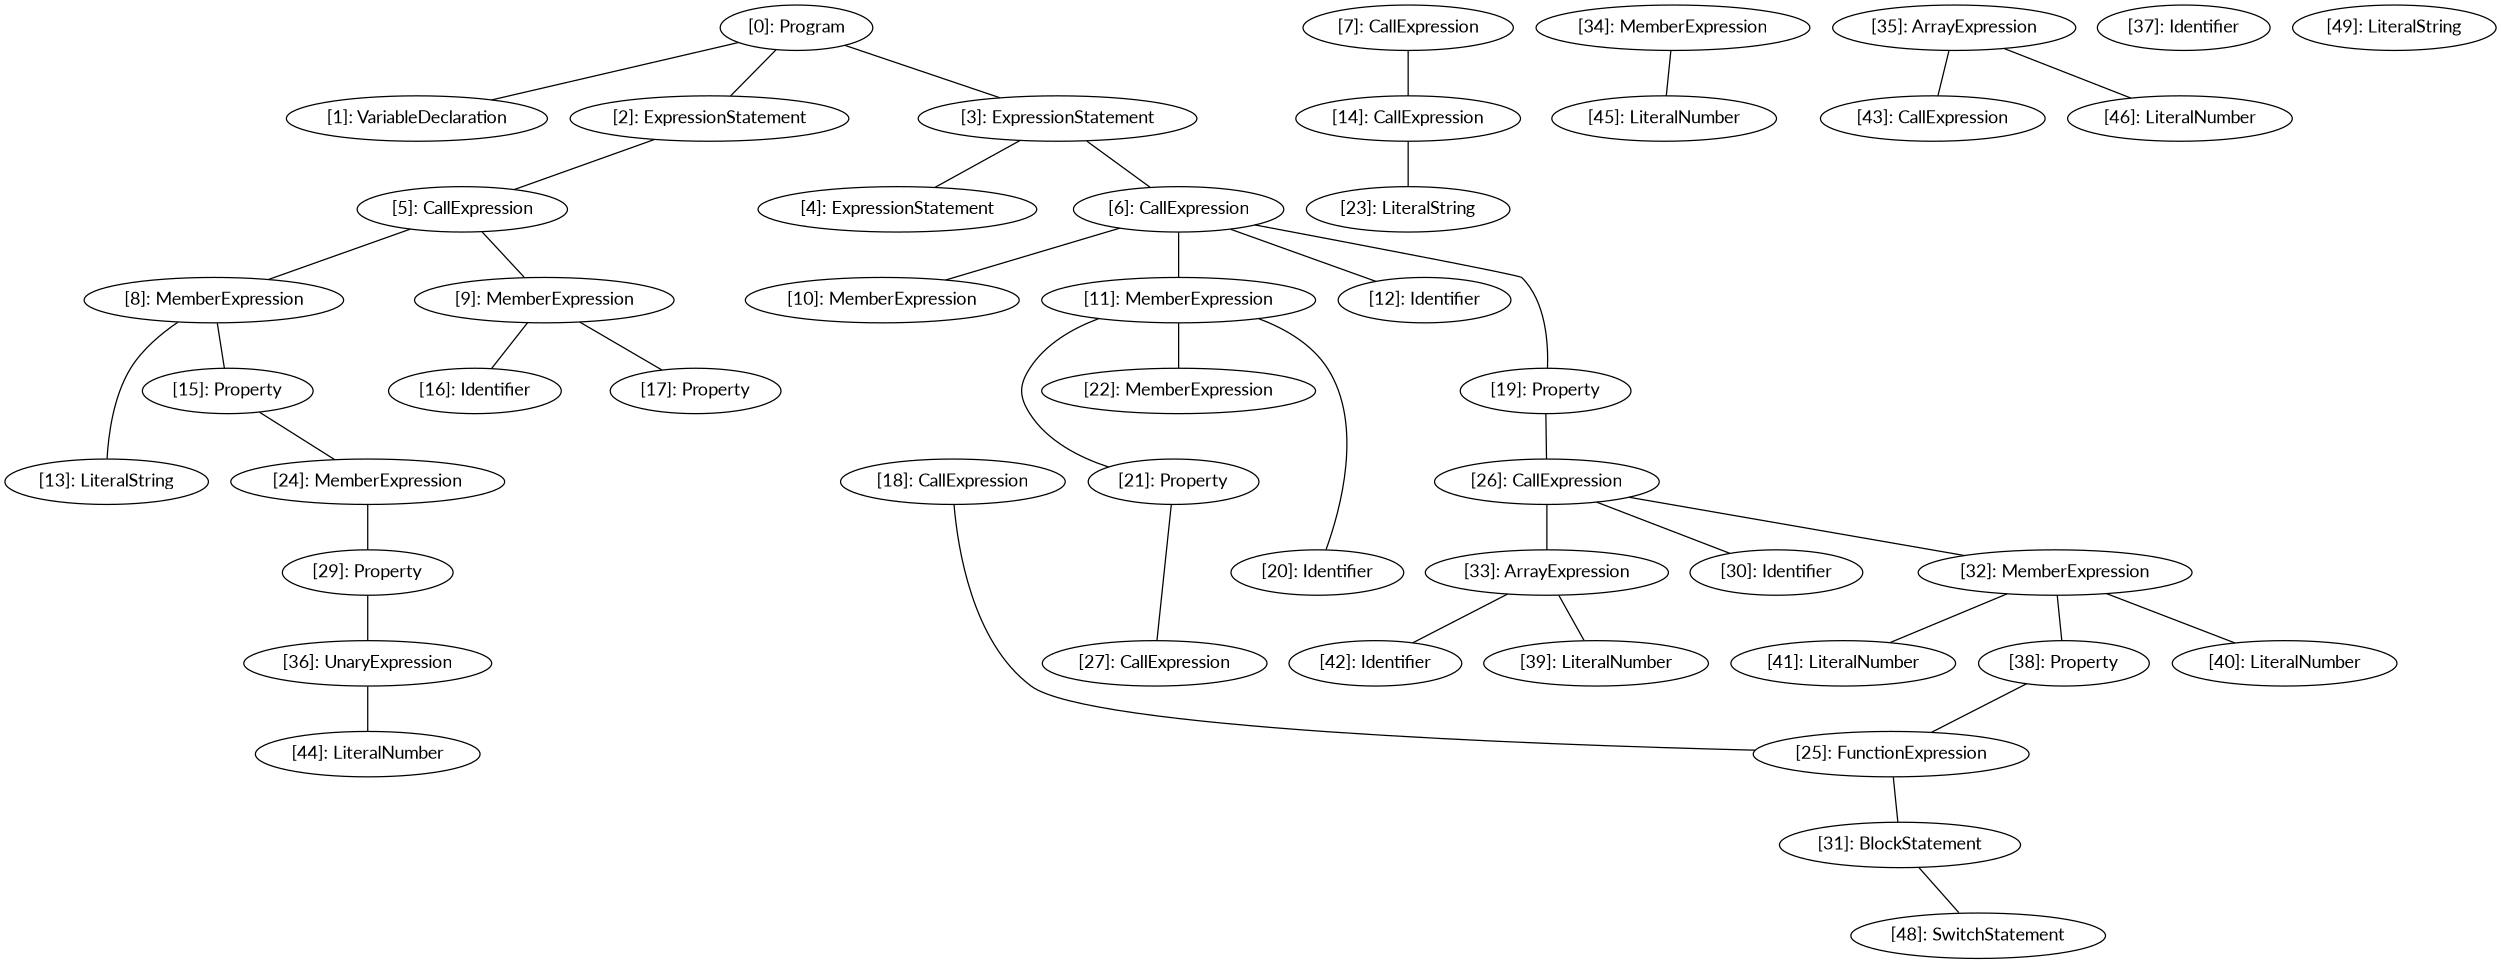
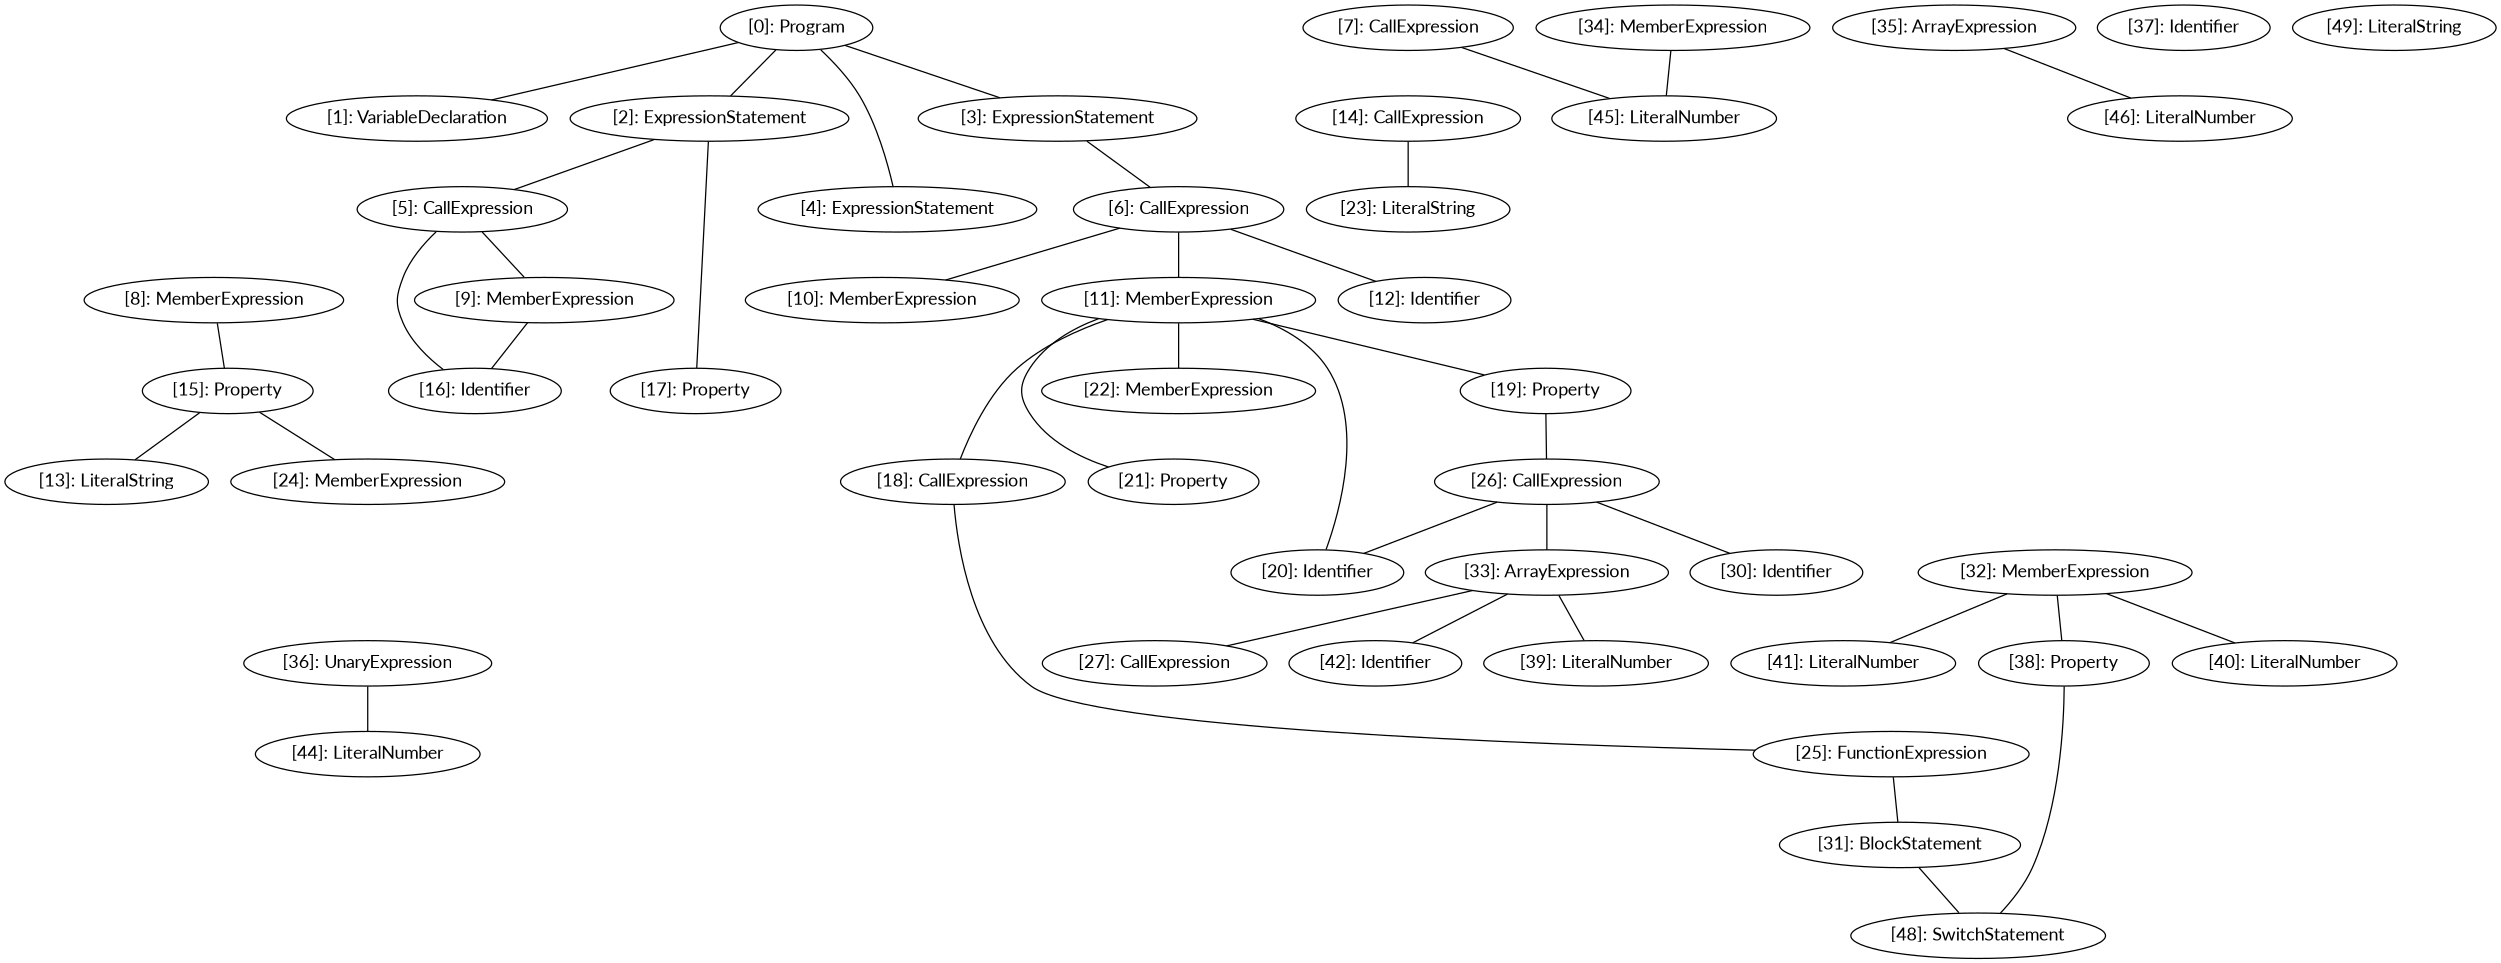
  graph {
    fontname=Lato
    node [fontname=Lato]
    edge [fontname=Lato]
    n1 [label="[0]: Program"]
    n2 [label="[1]: VariableDeclaration"]
    n3 [label="[2]: ExpressionStatement"]
    n4 [label="[3]: ExpressionStatement"]
    n5 [label="[4]: ExpressionStatement"]
    n6 [label="[5]: CallExpression"]
    n7 [label="[6]: CallExpression"]
    n8 [label="[8]: MemberExpression"]
    n9 [label="[9]: MemberExpression"]
    n10 [label="[10]: MemberExpression"]
    n11 [label="[11]: MemberExpression"]
    n12 [label="[12]: Identifier"]
    n13 [label="[7]: CallExpression"]
    n14 [label="[14]: CallExpression"]
    n15 [label="[13]: LiteralString"]
    n16 [label="[15]: Property"]
    n17 [label="[16]: Identifier"]
    n18 [label="[17]: Property"]
    n19 [label="[18]: CallExpression"]
    n20 [label="[19]: Property"]
    n21 [label="[20]: Identifier"]
    n22 [label="[21]: Property"]
    n23 [label="[22]: MemberExpression"]
    n24 [label="[23]: LiteralString"]
    n25 [label="[24]: MemberExpression"]
    n26 [label="[25]: FunctionExpression"]
    n27 [label="[26]: CallExpression"]
    n28 [label="[27]: CallExpression"]
-   n29 [label="[29]: Property"]
    n30 [label="[31]: BlockStatement"]
    n31 [label="[30]: Identifier"]
    n32 [label="[32]: MemberExpression"]
    n33 [label="[33]: ArrayExpression"]
    n34 [label="[36]: UnaryExpression"]
    n35 [label="[48]: SwitchStatement"]
    n36 [label="[38]: Property"]
    n37 [label="[40]: LiteralNumber"]
    n38 [label="[41]: LiteralNumber"]
    n39 [label="[39]: LiteralNumber"]
    n40 [label="[42]: Identifier"]
    n41 [label="[34]: MemberExpression"]
    n42 [label="[45]: LiteralNumber"]
    n43 [label="[35]: ArrayExpression"]
-   n44 [label="[43]: CallExpression"]
    n45 [label="[46]: LiteralNumber"]
    n46 [label="[44]: LiteralNumber"]
    n47 [label="[37]: Identifier"]
    n48 [label="[49]: LiteralString"]
    n1 -- n2
    n1 -- n3
    n1 -- n4
-   n4 -- n5
+   n1 -- n5
    n3 -- n6
    n4 -- n7
-   n6 -- n8
+   n6 -- n17
    n6 -- n9
    n7 -- n10
    n7 -- n11
    n7 -- n12
-   n8 -- n15
+   n16 -- n15
    n8 -- n16
    n9 -- n17
-   n9 -- n18
-   n7 -- n20
+   n3 -- n18
+   n11 -- n19
+   n11 -- n20
    n11 -- n21
    n11 -- n22
    n11 -- n23
-   n13 -- n14
+   n13 -- n42
    n14 -- n24
    n16 -- n25
    n19 -- n26
    n20 -- n27
-   n22 -- n28
-   n25 -- n29
+   n33 -- n28
    n26 -- n30
    n27 -- n31
-   n27 -- n32
+   n27 -- n21
    n27 -- n33
-   n29 -- n34
    n30 -- n35
    n32 -- n36
    n32 -- n37
    n32 -- n38
    n33 -- n39
    n33 -- n40
    n34 -- n46
-   n36 -- n26
+   n36 -- n35
    n41 -- n42
-   n43 -- n44
    n43 -- n45
  }
